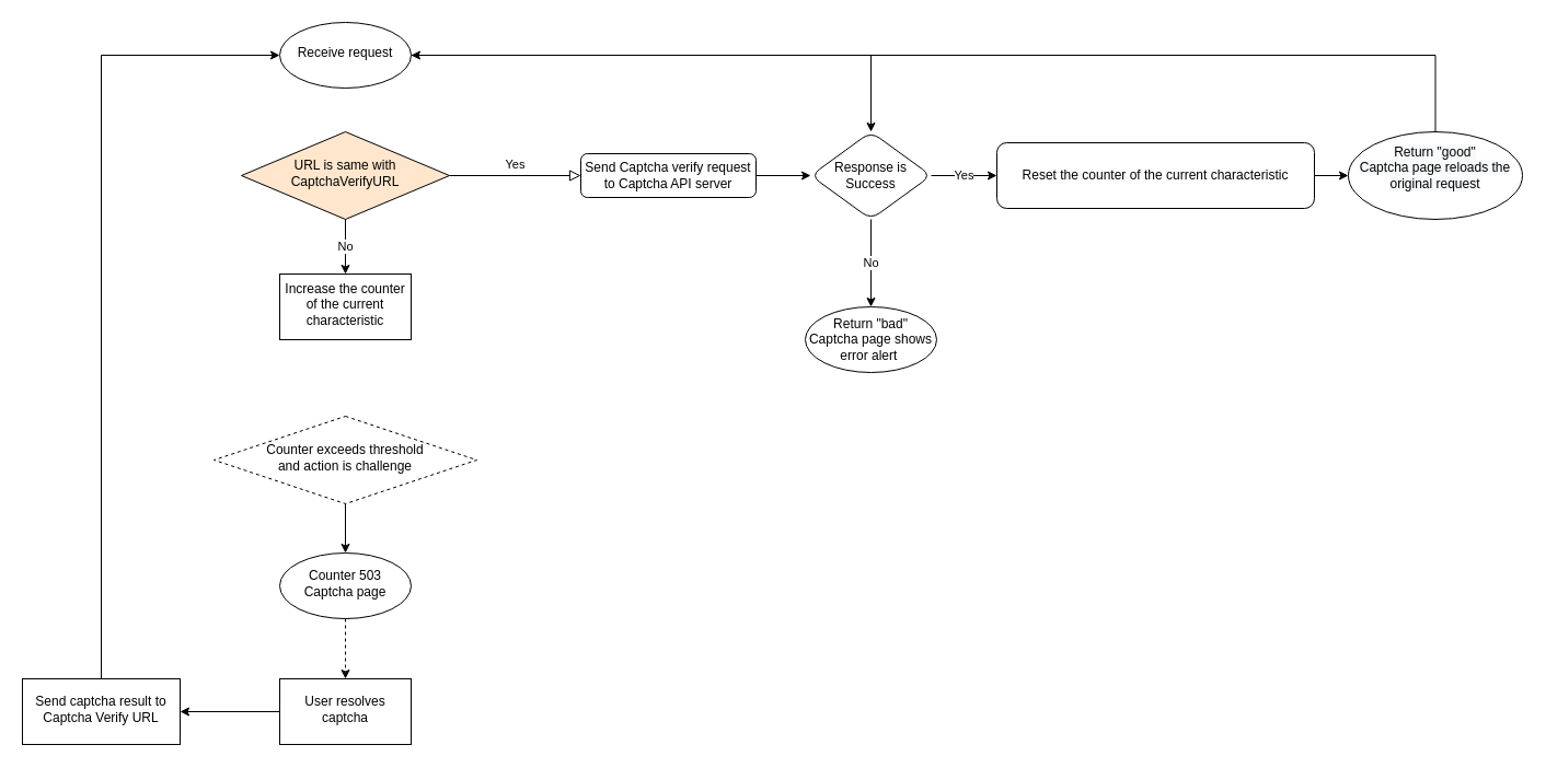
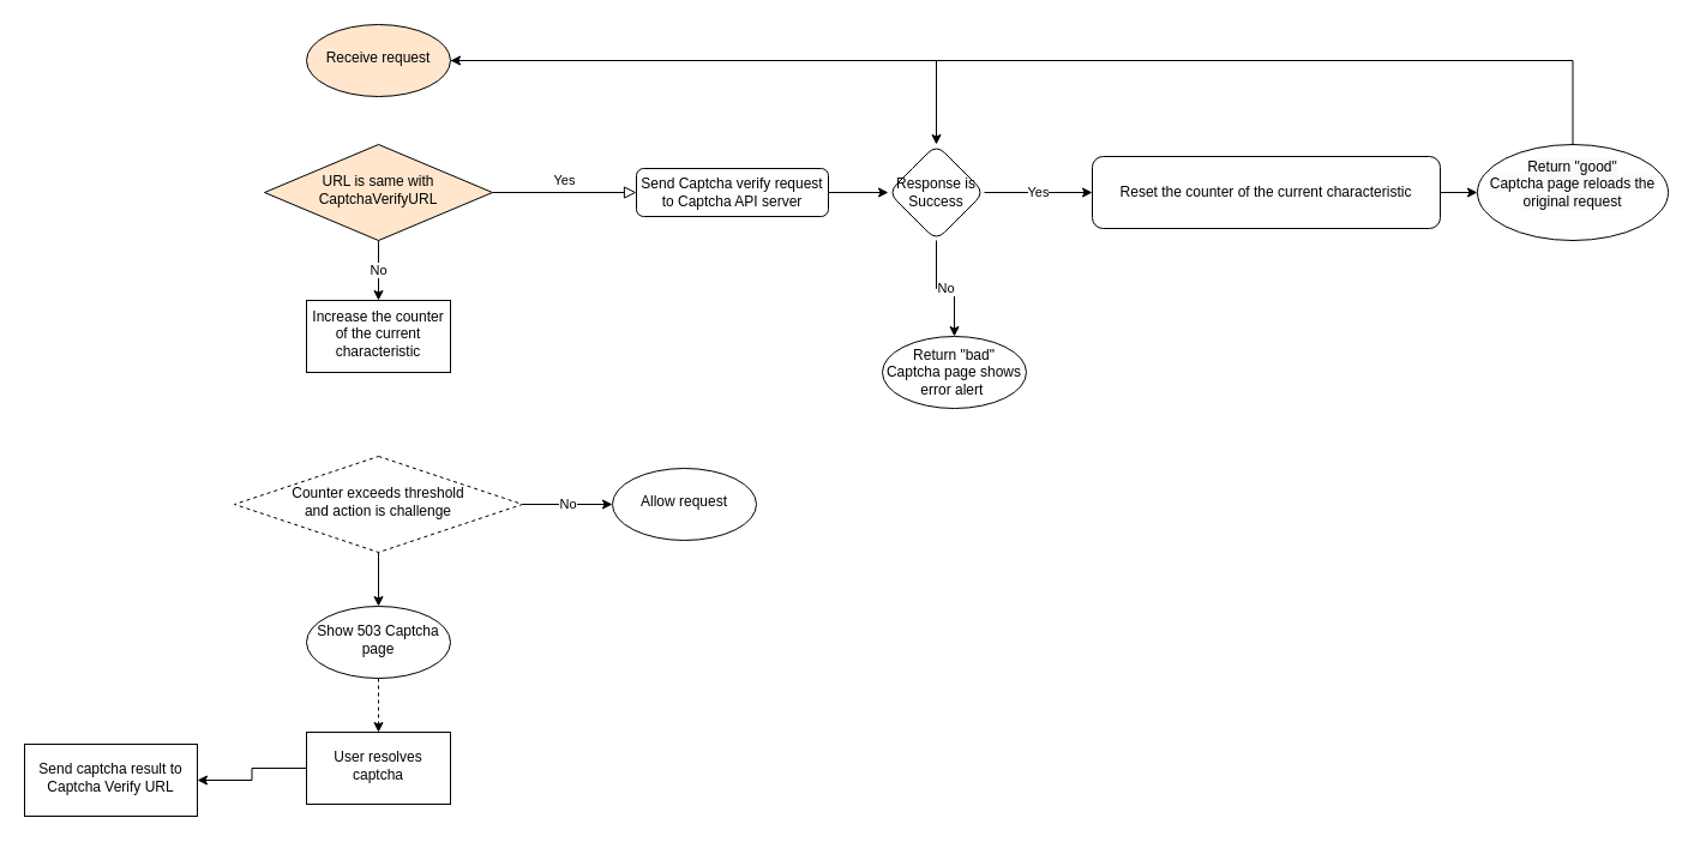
  <mxCell id="0" />
  <mxCell id="1" parent="0" />
  <mxCell id="2" value="Yes" style="edgeStyle=orthogonalEdgeStyle;rounded=0;html=1;jettySize=auto;orthogonalLoop=1;fontSize=11;endArrow=block;endFill=0;endSize=8;strokeWidth=1;shadow=0;labelBackgroundColor=none;" parent="1" source="4" target="6" edge="1"><mxGeometry y="10" relative="1" as="geometry"><mxPoint as="offset" /></mxGeometry></mxCell>
  <mxCell id="3" value="No" style="edgeStyle=orthogonalEdgeStyle;rounded=0;orthogonalLoop=1;jettySize=auto;html=1;" parent="1" source="4" target="15" edge="1"><mxGeometry relative="1" as="geometry" /></mxCell>
  <mxCell id="4" value="URL is same with CaptchaVerifyURL" style="rhombus;whiteSpace=wrap;html=1;shadow=0;fontFamily=Helvetica;fontSize=12;align=center;strokeWidth=1;spacing=6;spacingTop=-4;fillColor=#ffe6cc;" parent="1" vertex="1"><mxGeometry x="220" y="120" width="190" height="80" as="geometry" /></mxCell>
  <mxCell id="5" value="" style="edgeStyle=orthogonalEdgeStyle;rounded=0;orthogonalLoop=1;jettySize=auto;html=1;" parent="1" source="6" target="9" edge="1"><mxGeometry relative="1" as="geometry" /></mxCell>
  <mxCell id="6" value="Send Captcha verify request to Captcha API server" style="rounded=1;whiteSpace=wrap;html=1;fontSize=12;glass=0;strokeWidth=1;shadow=0;" parent="1" vertex="1"><mxGeometry x="530" y="140" width="160" height="40" as="geometry" /></mxCell>
  <mxCell id="7" value="Yes" style="edgeStyle=orthogonalEdgeStyle;rounded=0;orthogonalLoop=1;jettySize=auto;html=1;" parent="1" source="9" target="11" edge="1"><mxGeometry relative="1" as="geometry" /></mxCell>
  <mxCell id="8" value="No" style="edgeStyle=orthogonalEdgeStyle;rounded=0;orthogonalLoop=1;jettySize=auto;html=1;" parent="1" source="9" target="14" edge="1"><mxGeometry relative="1" as="geometry" /></mxCell>
- <mxCell id="9" value="Response is Success" style="rhombus;whiteSpace=wrap;html=1;rounded=1;glass=0;strokeWidth=1;shadow=0;" parent="1" vertex="1"><mxGeometry x="740" y="120" width="110" height="80" as="geometry" /></mxCell>
+ <mxCell id="9" value="Response is Success" style="rhombus;whiteSpace=wrap;html=1;rounded=1;glass=0;strokeWidth=1;shadow=0;" parent="1" vertex="1"><mxGeometry x="740" y="120" width="80" height="80" as="geometry" /></mxCell>
  <mxCell id="10" value="" style="edgeStyle=orthogonalEdgeStyle;rounded=0;orthogonalLoop=1;jettySize=auto;html=1;" parent="1" source="11" target="13" edge="1"><mxGeometry relative="1" as="geometry" /></mxCell>
  <mxCell id="11" value="&lt;span style=&quot;background-color: initial;&quot;&gt;Reset the counter of the current characteristic&lt;br&gt;&lt;/span&gt;" style="whiteSpace=wrap;html=1;rounded=1;glass=0;strokeWidth=1;shadow=0;" parent="1" vertex="1"><mxGeometry x="910" y="130" width="290" height="60" as="geometry" /></mxCell>
  <mxCell id="12" style="edgeStyle=orthogonalEdgeStyle;rounded=0;orthogonalLoop=1;jettySize=auto;html=1;entryX=1;entryY=0.5;entryDx=0;entryDy=0;" parent="1" source="13" target="23" edge="1"><mxGeometry relative="1" as="geometry"><Array as="points"><mxPoint x="1311" y="50" /></Array></mxGeometry></mxCell>
  <mxCell id="13" value="&#10;&lt;span style=&quot;color: rgb(0, 0, 0); font-family: Helvetica; font-size: 12px; font-style: normal; font-variant-ligatures: normal; font-variant-caps: normal; font-weight: 400; letter-spacing: normal; orphans: 2; text-align: center; text-indent: 0px; text-transform: none; widows: 2; word-spacing: 0px; -webkit-text-stroke-width: 0px; background-color: rgb(248, 249, 250); text-decoration-thickness: initial; text-decoration-style: initial; text-decoration-color: initial; float: none; display: inline !important;&quot;&gt;Return &quot;good&quot;&lt;/span&gt;&lt;br style=&quot;color: rgb(0, 0, 0); font-family: Helvetica; font-size: 12px; font-style: normal; font-variant-ligatures: normal; font-variant-caps: normal; font-weight: 400; letter-spacing: normal; orphans: 2; text-align: center; text-indent: 0px; text-transform: none; widows: 2; word-spacing: 0px; -webkit-text-stroke-width: 0px; background-color: rgb(248, 249, 250); text-decoration-thickness: initial; text-decoration-style: initial; text-decoration-color: initial;&quot;&gt;&lt;span style=&quot;color: rgb(0, 0, 0); font-family: Helvetica; font-size: 12px; font-style: normal; font-variant-ligatures: normal; font-variant-caps: normal; font-weight: 400; letter-spacing: normal; orphans: 2; text-align: center; text-indent: 0px; text-transform: none; widows: 2; word-spacing: 0px; -webkit-text-stroke-width: 0px; background-color: rgb(248, 249, 250); text-decoration-thickness: initial; text-decoration-style: initial; text-decoration-color: initial; float: none; display: inline !important;&quot;&gt;Captcha page reloads the original request&lt;/span&gt;&#10;&#10;" style="ellipse;whiteSpace=wrap;html=1;rounded=1;glass=0;strokeWidth=1;shadow=0;" parent="1" vertex="1"><mxGeometry x="1231" y="120" width="159" height="80" as="geometry" /></mxCell>
  <mxCell id="14" value="Return &quot;bad&quot;&lt;br&gt;Captcha page shows error alert&amp;nbsp;" style="ellipse;whiteSpace=wrap;html=1;rounded=1;glass=0;strokeWidth=1;shadow=0;" parent="1" vertex="1"><mxGeometry x="735" y="280" width="120" height="60" as="geometry" /></mxCell>
  <mxCell id="15" value="Increase the counter of the current characteristic" style="whiteSpace=wrap;html=1;shadow=0;strokeWidth=1;spacing=6;spacingTop=-4;" parent="1" vertex="1"><mxGeometry x="255" y="250" width="120" height="60" as="geometry" /></mxCell>
+ <mxCell id="16" value="No" style="edgeStyle=orthogonalEdgeStyle;rounded=0;orthogonalLoop=1;jettySize=auto;html=1;" parent="1" source="18" target="19" edge="1"><mxGeometry relative="1" as="geometry" /></mxCell>
  <mxCell id="17" style="edgeStyle=orthogonalEdgeStyle;rounded=0;orthogonalLoop=1;jettySize=auto;html=1;entryX=0.5;entryY=0;entryDx=0;entryDy=0;" edge="1" parent="1" source="18" target="21"><mxGeometry relative="1" as="geometry" /></mxCell>
  <mxCell id="18" value="Counter exceeds threshold &lt;br&gt;and action is challenge" style="rhombus;whiteSpace=wrap;html=1;shadow=0;strokeWidth=1;spacing=6;spacingTop=-4;dashed=1;" parent="1" vertex="1"><mxGeometry x="195" y="380" width="240" height="80" as="geometry" /></mxCell>
+ <mxCell id="19" value="Allow request" style="ellipse;whiteSpace=wrap;html=1;shadow=0;strokeWidth=1;spacing=6;spacingTop=-4;" parent="1" vertex="1"><mxGeometry x="510" y="390" width="120" height="60" as="geometry" /></mxCell>
  <mxCell id="20" style="edgeStyle=orthogonalEdgeStyle;rounded=0;orthogonalLoop=1;jettySize=auto;html=1;exitX=0.5;exitY=1;exitDx=0;exitDy=0;dashed=1;" edge="1" parent="1" source="21" target="25"><mxGeometry relative="1" as="geometry" /></mxCell>
- <mxCell id="21" value="Counter 503 Captcha page" style="ellipse;whiteSpace=wrap;html=1;shadow=0;strokeWidth=1;spacing=6;spacingTop=-4;" parent="1" vertex="1"><mxGeometry x="255" y="505" width="120" height="60" as="geometry" /></mxCell>
+ <mxCell id="21" value="Show 503 Captcha page" style="ellipse;whiteSpace=wrap;html=1;shadow=0;strokeWidth=1;spacing=6;spacingTop=-4;" parent="1" vertex="1"><mxGeometry x="255" y="505" width="120" height="60" as="geometry" /></mxCell>
  <mxCell id="22" style="edgeStyle=orthogonalEdgeStyle;rounded=0;orthogonalLoop=1;jettySize=auto;html=1;" parent="1" source="23" target="9" edge="1"><mxGeometry relative="1" as="geometry" /></mxCell>
- <mxCell id="23" value="Receive request" style="ellipse;whiteSpace=wrap;html=1;shadow=0;strokeWidth=1;spacing=6;spacingTop=-4;" parent="1" vertex="1"><mxGeometry x="255" y="20" width="120" height="60" as="geometry" /></mxCell>
+ <mxCell id="23" value="Receive request" style="ellipse;whiteSpace=wrap;html=1;shadow=0;strokeWidth=1;spacing=6;spacingTop=-4;fillColor=#ffe6cc;" parent="1" vertex="1"><mxGeometry x="255" y="20" width="120" height="60" as="geometry" /></mxCell>
  <mxCell id="24" value="" style="edgeStyle=orthogonalEdgeStyle;rounded=0;orthogonalLoop=1;jettySize=auto;html=1;" parent="1" source="25" target="27" edge="1"><mxGeometry relative="1" as="geometry" /></mxCell>
- <mxCell id="25" value="User resolves captcha" style="whiteSpace=wrap;html=1;shadow=0;strokeWidth=1;spacing=6;spacingTop=-4;" parent="1" vertex="1"><mxGeometry x="255" y="620" width="120" height="60" as="geometry" /></mxCell>
- <mxCell id="26" style="edgeStyle=orthogonalEdgeStyle;rounded=0;orthogonalLoop=1;jettySize=auto;html=1;entryX=0;entryY=0.5;entryDx=0;entryDy=0;" parent="1" source="27" target="23" edge="1"><mxGeometry relative="1" as="geometry"><Array as="points"><mxPoint x="92" y="50" /></Array></mxGeometry></mxCell>
+ <mxCell id="25" value="User resolves captcha" style="whiteSpace=wrap;html=1;shadow=0;strokeWidth=1;spacing=6;spacingTop=-4;" parent="1" vertex="1"><mxGeometry x="255" y="610" width="120" height="60" as="geometry" /></mxCell>
  <mxCell id="27" value="Send captcha result to Captcha Verify URL" style="whiteSpace=wrap;html=1;shadow=0;strokeWidth=1;spacing=6;spacingTop=-4;" parent="1" vertex="1"><mxGeometry x="20" y="620" width="144" height="60" as="geometry" /></mxCell>
